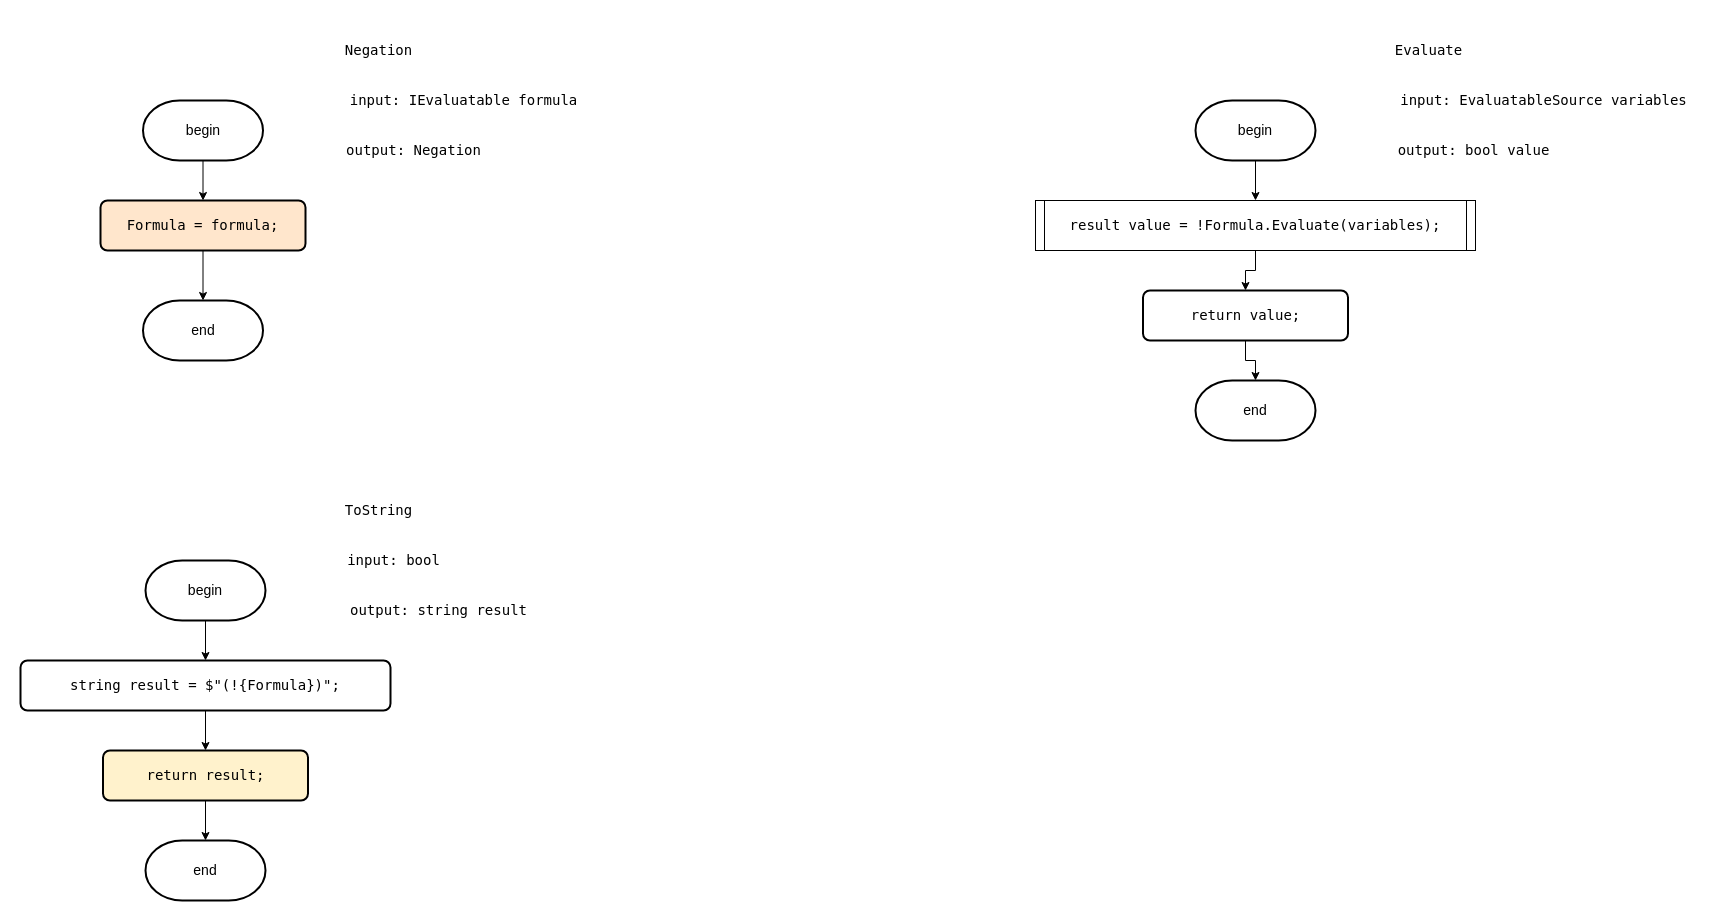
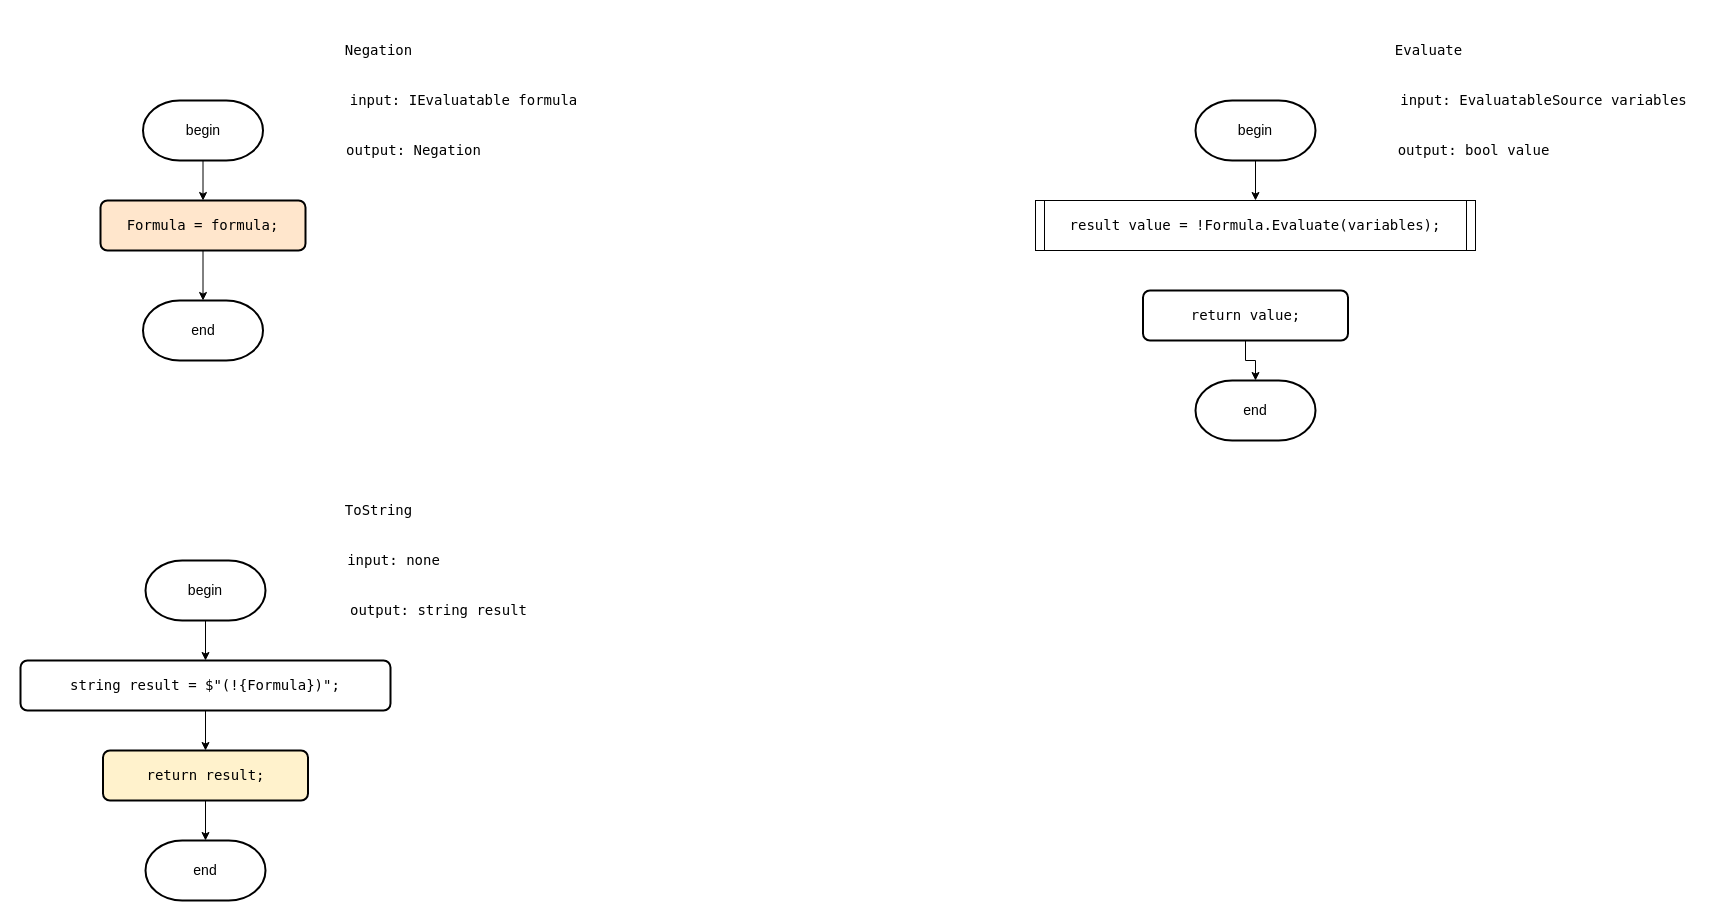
  <mxCell id="0" />
  <mxCell id="1" parent="0" />
  <mxCell id="2" value="&lt;pre style=&quot;font-family: &amp;quot;JetBrains Mono&amp;quot;, monospace;&quot;&gt;&lt;font style=&quot;&quot;&gt;Negation&lt;/font&gt;&lt;/pre&gt;" style="text;html=1;align=center;verticalAlign=middle;resizable=0;points=[];autosize=1;strokeColor=none;fillColor=none;fontSize=14;labelBackgroundColor=none;fontColor=#000000;" parent="1" vertex="1"><mxGeometry x="332.5" y="20" width="90" height="60" as="geometry" /></mxCell>
  <mxCell id="3" style="edgeStyle=orthogonalEdgeStyle;rounded=0;orthogonalLoop=1;jettySize=auto;html=1;exitX=0.5;exitY=1;exitDx=0;exitDy=0;exitPerimeter=0;entryX=0.5;entryY=0;entryDx=0;entryDy=0;fontSize=14;labelBackgroundColor=none;fontColor=#000000;" parent="1" source="4" target="5" edge="1"><mxGeometry relative="1" as="geometry" /></mxCell>
  <mxCell id="4" value="begin" style="strokeWidth=2;html=1;shape=mxgraph.flowchart.terminator;whiteSpace=wrap;fontSize=14;labelBackgroundColor=none;fontColor=#000000;" parent="1" vertex="1"><mxGeometry x="142.5" y="100" width="120" height="60" as="geometry" /></mxCell>
  <mxCell id="5" value="&lt;div style=&quot;&quot;&gt;&lt;pre style=&quot;font-family: &amp;quot;JetBrains Mono&amp;quot;, monospace;&quot;&gt;&lt;div&gt;&lt;pre style=&quot;font-family: &amp;quot;JetBrains Mono&amp;quot;, monospace;&quot;&gt;Formula = &lt;span style=&quot;&quot;&gt;formula&lt;/span&gt;;&lt;/pre&gt;&lt;/div&gt;&lt;/pre&gt;&lt;/div&gt;" style="rounded=1;whiteSpace=wrap;html=1;absoluteArcSize=1;arcSize=14;strokeWidth=2;fontSize=14;labelBackgroundColor=none;fontColor=#000000;fillColor=#ffe6cc;" parent="1" vertex="1"><mxGeometry x="100" y="200" width="205" height="50" as="geometry" /></mxCell>
  <mxCell id="6" value="&lt;pre style=&quot;font-family: &amp;quot;JetBrains Mono&amp;quot;, monospace;&quot;&gt;input: IEvaluatable formula&lt;/pre&gt;" style="text;html=1;align=center;verticalAlign=middle;resizable=0;points=[];autosize=1;strokeColor=none;fillColor=none;fontSize=14;labelBackgroundColor=none;fontColor=#000000;" parent="1" vertex="1"><mxGeometry x="347.5" y="70" width="230" height="60" as="geometry" /></mxCell>
  <mxCell id="7" value="&lt;pre style=&quot;font-family: &amp;quot;JetBrains Mono&amp;quot;, monospace;&quot;&gt;output: Negation&lt;/pre&gt;" style="text;html=1;align=center;verticalAlign=middle;resizable=0;points=[];autosize=1;strokeColor=none;fillColor=none;fontSize=14;labelBackgroundColor=none;fontColor=#000000;" parent="1" vertex="1"><mxGeometry x="337.5" y="120" width="150" height="60" as="geometry" /></mxCell>
  <mxCell id="8" value="end" style="strokeWidth=2;html=1;shape=mxgraph.flowchart.terminator;whiteSpace=wrap;fontSize=14;labelBackgroundColor=none;fontColor=#000000;" parent="1" vertex="1"><mxGeometry x="142.5" y="300" width="120" height="60" as="geometry" /></mxCell>
  <mxCell id="9" value="&lt;pre style=&quot;font-family: &amp;quot;JetBrains Mono&amp;quot;, monospace;&quot;&gt;Evaluate&lt;/pre&gt;" style="text;html=1;align=center;verticalAlign=middle;resizable=0;points=[];autosize=1;strokeColor=none;fillColor=none;fontSize=14;labelBackgroundColor=none;fontColor=#000000;" parent="1" vertex="1"><mxGeometry x="1382.5" y="20" width="90" height="60" as="geometry" /></mxCell>
  <mxCell id="10" style="edgeStyle=orthogonalEdgeStyle;rounded=0;orthogonalLoop=1;jettySize=auto;html=1;exitX=0.5;exitY=1;exitDx=0;exitDy=0;exitPerimeter=0;entryX=0.5;entryY=0;entryDx=0;entryDy=0;fontSize=14;labelBackgroundColor=none;fontColor=#000000;" parent="1" source="11" target="24" edge="1"><mxGeometry relative="1" as="geometry" /></mxCell>
  <mxCell id="11" value="begin" style="strokeWidth=2;html=1;shape=mxgraph.flowchart.terminator;whiteSpace=wrap;fontSize=14;labelBackgroundColor=none;fontColor=#000000;" parent="1" vertex="1"><mxGeometry x="1195" y="100" width="120" height="60" as="geometry" /></mxCell>
  <mxCell id="12" value="&lt;pre style=&quot;font-family: &amp;quot;JetBrains Mono&amp;quot;, monospace;&quot;&gt;input: EvaluatableSource variables&lt;/pre&gt;" style="text;html=1;align=center;verticalAlign=middle;resizable=0;points=[];autosize=1;strokeColor=none;fillColor=none;fontSize=14;labelBackgroundColor=none;fontColor=#000000;" parent="1" vertex="1"><mxGeometry x="1397.5" y="70" width="290" height="60" as="geometry" /></mxCell>
  <mxCell id="13" value="&lt;pre style=&quot;font-family: &amp;quot;JetBrains Mono&amp;quot;, monospace;&quot;&gt;output: bool value&lt;/pre&gt;" style="text;html=1;align=center;verticalAlign=middle;resizable=0;points=[];autosize=1;strokeColor=none;fillColor=none;fontSize=14;labelBackgroundColor=none;fontColor=#000000;" parent="1" vertex="1"><mxGeometry x="1392.5" y="120" width="160" height="60" as="geometry" /></mxCell>
  <mxCell id="14" value="end" style="strokeWidth=2;html=1;shape=mxgraph.flowchart.terminator;whiteSpace=wrap;fontSize=14;labelBackgroundColor=none;fontColor=#000000;" parent="1" vertex="1"><mxGeometry x="1195" y="380" width="120" height="60" as="geometry" /></mxCell>
  <mxCell id="15" value="&lt;pre style=&quot;font-family: &amp;quot;JetBrains Mono&amp;quot;, monospace;&quot;&gt;ToString&lt;/pre&gt;" style="text;html=1;align=center;verticalAlign=middle;resizable=0;points=[];autosize=1;strokeColor=none;fillColor=none;fontSize=14;labelBackgroundColor=none;fontColor=#000000;" parent="1" vertex="1"><mxGeometry x="332.5" y="480" width="90" height="60" as="geometry" /></mxCell>
  <mxCell id="16" style="edgeStyle=orthogonalEdgeStyle;rounded=0;orthogonalLoop=1;jettySize=auto;html=1;exitX=0.5;exitY=1;exitDx=0;exitDy=0;exitPerimeter=0;entryX=0.5;entryY=0;entryDx=0;entryDy=0;fontSize=14;labelBackgroundColor=none;fontColor=#000000;" parent="1" source="17" target="19" edge="1"><mxGeometry relative="1" as="geometry" /></mxCell>
  <mxCell id="17" value="begin" style="strokeWidth=2;html=1;shape=mxgraph.flowchart.terminator;whiteSpace=wrap;fontSize=14;labelBackgroundColor=none;fontColor=#000000;" parent="1" vertex="1"><mxGeometry x="145" y="560" width="120" height="60" as="geometry" /></mxCell>
  <mxCell id="18" style="edgeStyle=orthogonalEdgeStyle;rounded=0;orthogonalLoop=1;jettySize=auto;html=1;exitX=0.5;exitY=1;exitDx=0;exitDy=0;fontSize=14;labelBackgroundColor=none;fontColor=#000000;" parent="1" source="19" target="29" edge="1"><mxGeometry relative="1" as="geometry" /></mxCell>
  <mxCell id="19" value="&lt;div style=&quot;&quot;&gt;&lt;pre style=&quot;font-family: &amp;quot;JetBrains Mono&amp;quot;, monospace;&quot;&gt;&lt;pre style=&quot;font-family: &amp;quot;JetBrains Mono&amp;quot;, monospace;&quot;&gt;&lt;pre style=&quot;font-family: &amp;quot;JetBrains Mono&amp;quot;, monospace;&quot;&gt;&lt;div&gt;&lt;pre style=&quot;font-family: &amp;quot;JetBrains Mono&amp;quot;, monospace;&quot;&gt;&lt;span style=&quot;&quot;&gt;string &lt;/span&gt;&lt;span style=&quot;&quot;&gt;result &lt;/span&gt;= &lt;span style=&quot;&quot;&gt;$&quot;(!&lt;/span&gt;{Formula}&lt;span style=&quot;&quot;&gt;)&quot;&lt;/span&gt;;&lt;/pre&gt;&lt;/div&gt;&lt;/pre&gt;&lt;/pre&gt;&lt;/pre&gt;&lt;/div&gt;" style="rounded=1;whiteSpace=wrap;html=1;absoluteArcSize=1;arcSize=14;strokeWidth=2;fontSize=14;labelBackgroundColor=none;fontColor=#000000;" parent="1" vertex="1"><mxGeometry x="20" y="660" width="370" height="50" as="geometry" /></mxCell>
- <mxCell id="20" value="&lt;pre style=&quot;font-family: &amp;quot;JetBrains Mono&amp;quot;, monospace;&quot;&gt;input: bool&lt;/pre&gt;" style="text;html=1;align=center;verticalAlign=middle;resizable=0;points=[];autosize=1;strokeColor=none;fillColor=none;fontSize=14;labelBackgroundColor=none;fontColor=#000000;" parent="1" vertex="1"><mxGeometry x="337.5" y="530" width="110" height="60" as="geometry" /></mxCell>
+ <mxCell id="20" value="&lt;pre style=&quot;font-family: &amp;quot;JetBrains Mono&amp;quot;, monospace;&quot;&gt;input: none&lt;/pre&gt;" style="text;html=1;align=center;verticalAlign=middle;resizable=0;points=[];autosize=1;strokeColor=none;fillColor=none;fontSize=14;labelBackgroundColor=none;fontColor=#000000;" parent="1" vertex="1"><mxGeometry x="337.5" y="530" width="110" height="60" as="geometry" /></mxCell>
  <mxCell id="21" value="&lt;pre style=&quot;font-family: &amp;quot;JetBrains Mono&amp;quot;, monospace;&quot;&gt;output: string result&lt;/pre&gt;" style="text;html=1;align=center;verticalAlign=middle;resizable=0;points=[];autosize=1;strokeColor=none;fillColor=none;fontSize=14;labelBackgroundColor=none;fontColor=#000000;" parent="1" vertex="1"><mxGeometry x="342.5" y="580" width="190" height="60" as="geometry" /></mxCell>
  <mxCell id="22" value="end" style="strokeWidth=2;html=1;shape=mxgraph.flowchart.terminator;whiteSpace=wrap;fontSize=14;labelBackgroundColor=none;fontColor=#000000;" parent="1" vertex="1"><mxGeometry x="145" y="840" width="120" height="60" as="geometry" /></mxCell>
- <mxCell id="23" style="edgeStyle=orthogonalEdgeStyle;rounded=0;orthogonalLoop=1;jettySize=auto;html=1;exitX=0.5;exitY=1;exitDx=0;exitDy=0;fontSize=14;labelBackgroundColor=none;fontColor=#000000;" parent="1" source="24" target="26" edge="1"><mxGeometry relative="1" as="geometry" /></mxCell>
  <mxCell id="24" value="&lt;pre style=&quot;font-family: &amp;quot;JetBrains Mono&amp;quot;, monospace;&quot;&gt;&lt;div&gt;&lt;pre style=&quot;font-family: &amp;quot;JetBrains Mono&amp;quot;, monospace;&quot;&gt;&lt;span style=&quot;&quot;&gt;result &lt;/span&gt;value = !Formula.Evaluate(variables);&lt;/pre&gt;&lt;/div&gt;&lt;/pre&gt;" style="shape=process;whiteSpace=wrap;html=1;backgroundOutline=1;size=0.02;fontSize=14;labelBackgroundColor=none;fontColor=#000000;" parent="1" vertex="1"><mxGeometry x="1035" y="200" width="440" height="50" as="geometry" /></mxCell>
  <mxCell id="25" style="edgeStyle=orthogonalEdgeStyle;rounded=0;orthogonalLoop=1;jettySize=auto;html=1;exitX=0.5;exitY=1;exitDx=0;exitDy=0;entryX=0.5;entryY=0;entryDx=0;entryDy=0;entryPerimeter=0;fontSize=14;labelBackgroundColor=none;fontColor=#000000;" parent="1" source="5" target="8" edge="1"><mxGeometry relative="1" as="geometry" /></mxCell>
  <mxCell id="26" value="&lt;div style=&quot;&quot;&gt;&lt;pre style=&quot;font-family: &amp;quot;JetBrains Mono&amp;quot;, monospace;&quot;&gt;&lt;pre style=&quot;font-family: &amp;quot;JetBrains Mono&amp;quot;, monospace;&quot;&gt;&lt;div&gt;&lt;pre style=&quot;font-family: &amp;quot;JetBrains Mono&amp;quot;, monospace;&quot;&gt;&lt;span style=&quot;&quot;&gt;return &lt;/span&gt;value;&lt;/pre&gt;&lt;/div&gt;&lt;/pre&gt;&lt;/pre&gt;&lt;/div&gt;" style="rounded=1;whiteSpace=wrap;html=1;absoluteArcSize=1;arcSize=14;strokeWidth=2;fontSize=14;labelBackgroundColor=none;fontColor=#000000;" parent="1" vertex="1"><mxGeometry x="1142.5" y="290" width="205" height="50" as="geometry" /></mxCell>
  <mxCell id="27" style="edgeStyle=orthogonalEdgeStyle;rounded=0;orthogonalLoop=1;jettySize=auto;html=1;exitX=0.5;exitY=1;exitDx=0;exitDy=0;entryX=0.5;entryY=0;entryDx=0;entryDy=0;entryPerimeter=0;fontSize=14;labelBackgroundColor=none;fontColor=#000000;" parent="1" source="26" target="14" edge="1"><mxGeometry relative="1" as="geometry" /></mxCell>
  <mxCell id="28" style="edgeStyle=orthogonalEdgeStyle;rounded=0;orthogonalLoop=1;jettySize=auto;html=1;exitX=0.5;exitY=1;exitDx=0;exitDy=0;fontSize=14;labelBackgroundColor=none;fontColor=#000000;" parent="1" source="29" target="22" edge="1"><mxGeometry relative="1" as="geometry" /></mxCell>
  <mxCell id="29" value="&lt;div style=&quot;&quot;&gt;&lt;pre style=&quot;font-family: &amp;quot;JetBrains Mono&amp;quot;, monospace;&quot;&gt;&lt;pre style=&quot;font-family: &amp;quot;JetBrains Mono&amp;quot;, monospace;&quot;&gt;&lt;pre style=&quot;font-family: &amp;quot;JetBrains Mono&amp;quot;, monospace;&quot;&gt;&lt;span style=&quot;&quot;&gt;return &lt;/span&gt;result;&lt;br&gt;&lt;/pre&gt;&lt;/pre&gt;&lt;/pre&gt;&lt;/div&gt;" style="rounded=1;whiteSpace=wrap;html=1;absoluteArcSize=1;arcSize=14;strokeWidth=2;fontSize=14;labelBackgroundColor=none;fontColor=#000000;fillColor=#fff2cc;" parent="1" vertex="1"><mxGeometry x="102.5" y="750" width="205" height="50" as="geometry" /></mxCell>
